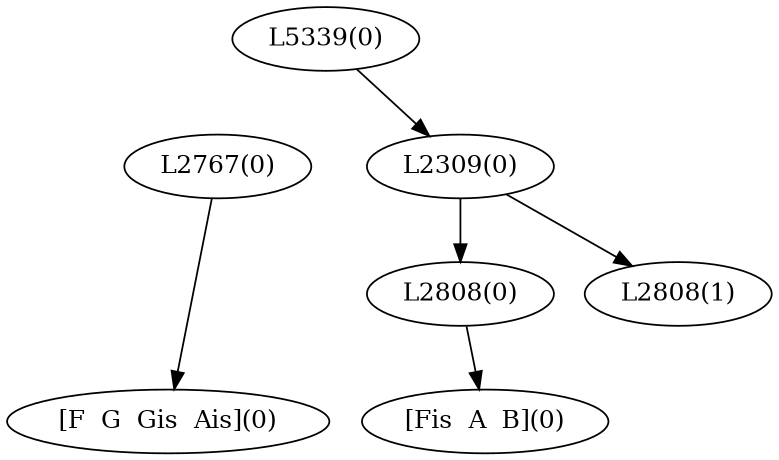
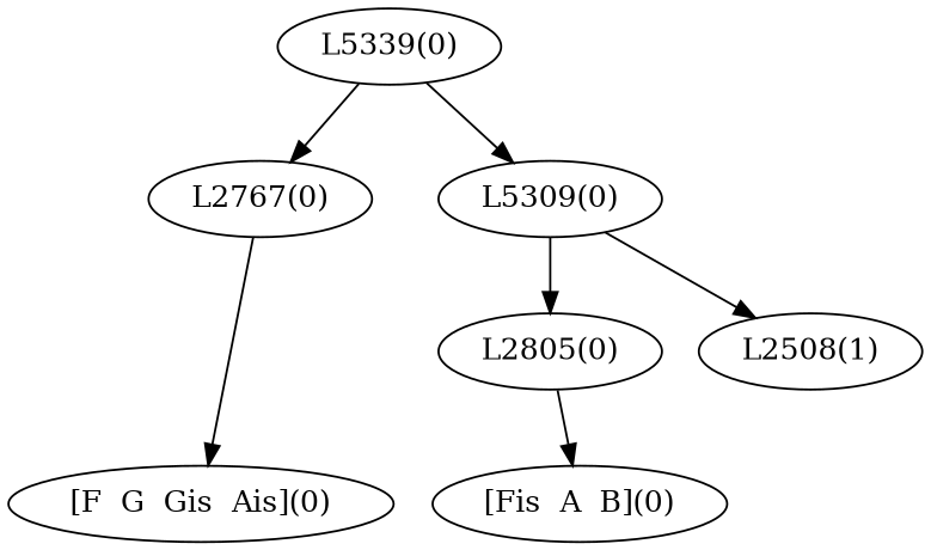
  digraph {
    "L5339(0)"
    n2 [label="L2767(0)"]
-   "L5309(0)" [label="L2309(0)"]
-   "L2808(0)"
-   "L2808(1)"
+   "L5309(0)"
+   "L2808(0)" [label="L2805(0)"]
+   "L2808(1)" [label="L2508(1)"]
    "[F  G  Gis  Ais](0)"
    "[Fis  A  B](0)"
    subgraph sub_1 {
      rank=min
      "L5339(0)"
    }
    subgraph sub_2 {
      rank=same
      n2
      "L5309(0)"
    }
    subgraph sub_3 {
      rank=same
      "L2808(0)"
      "L2808(1)"
    }
    subgraph sub_4 {
      rank=max
      "[F  G  Gis  Ais](0)"
      "[Fis  A  B](0)"
    }
+   "L5339(0)" -> n2
    "L5339(0)" -> "L5309(0)"
    n2 -> "[F  G  Gis  Ais](0)"
    "L5309(0)" -> "L2808(0)"
    "L5309(0)" -> "L2808(1)"
    "L2808(0)" -> "[Fis  A  B](0)"
  }
